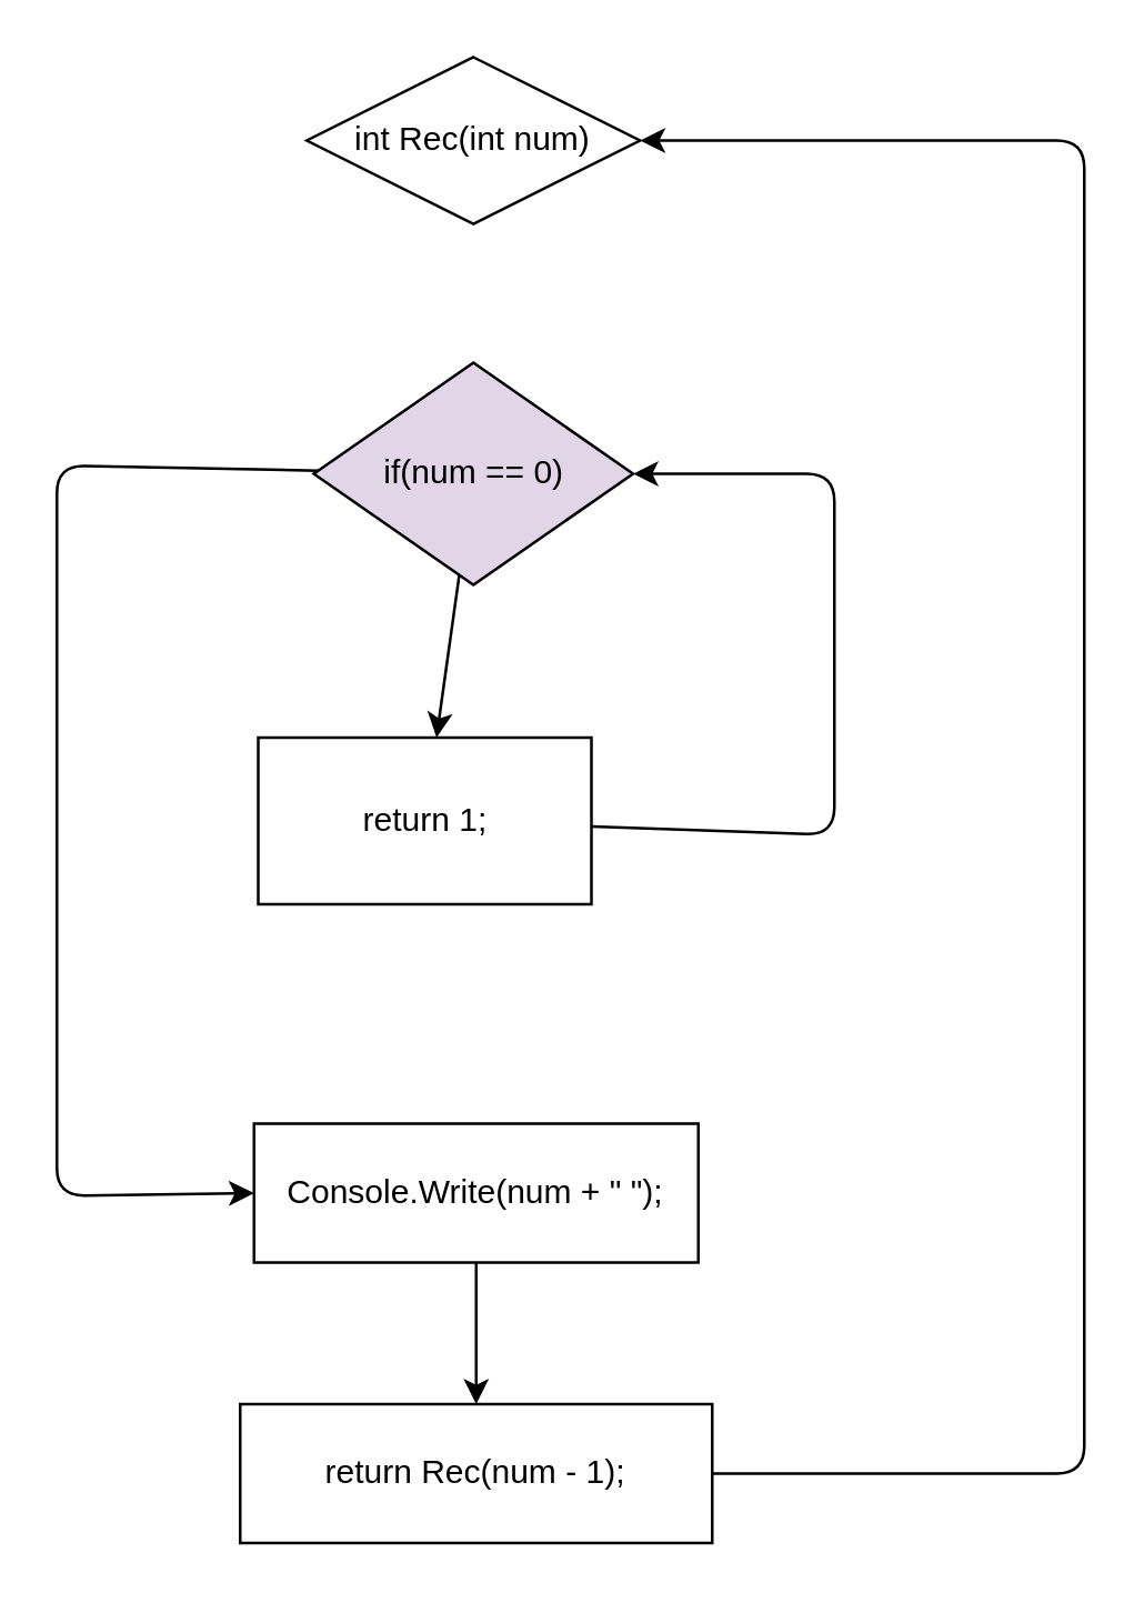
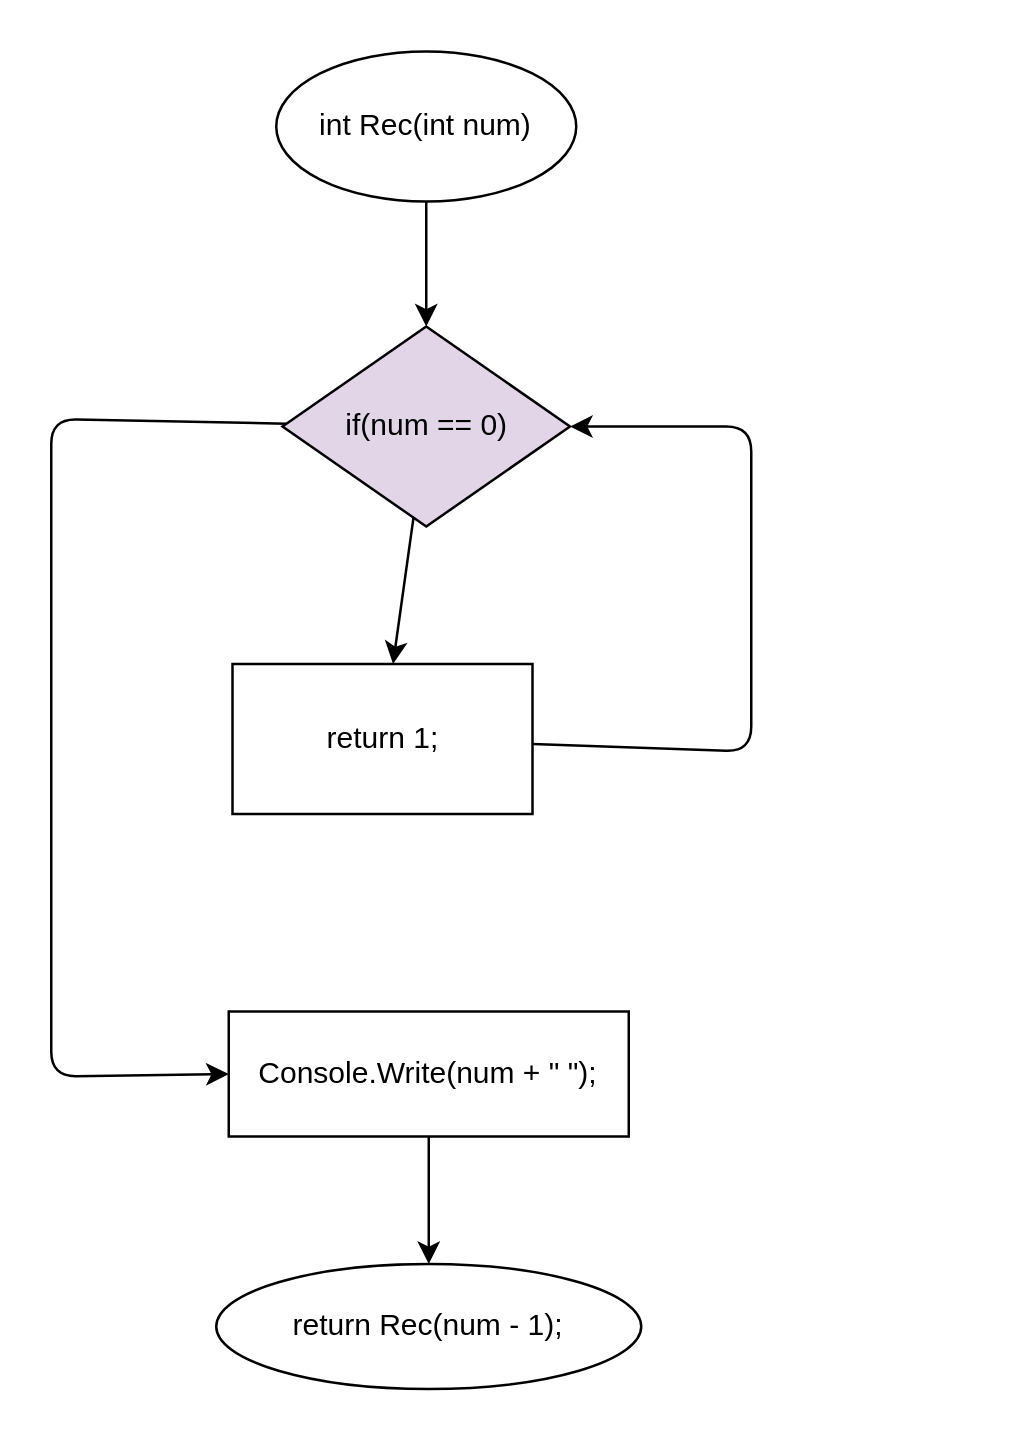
  <mxCell id="0" />
  <mxCell id="1" parent="0" />
- <mxCell id="3" value="int Rec(int num)" style="rhombus;whiteSpace=wrap;html=1;" vertex="1" parent="1"><mxGeometry x="110" y="20" width="120" height="60" as="geometry" /></mxCell>
+ <mxCell id="2" value="" style="edgeStyle=none;html=1;" edge="1" parent="1" source="3" target="6"><mxGeometry relative="1" as="geometry" /></mxCell>
+ <mxCell id="3" value="int Rec(int num)" style="ellipse;whiteSpace=wrap;html=1;" vertex="1" parent="1"><mxGeometry x="110" y="20" width="120" height="60" as="geometry" /></mxCell>
  <mxCell id="4" value="" style="edgeStyle=none;html=1;" edge="1" parent="1" source="6" target="8"><mxGeometry relative="1" as="geometry" /></mxCell>
  <mxCell id="5" value="" style="edgeStyle=none;html=1;entryX=0;entryY=0.5;entryDx=0;entryDy=0;" edge="1" parent="1" source="6" target="12"><mxGeometry relative="1" as="geometry"><mxPoint x="70" y="400" as="targetPoint" /><Array as="points"><mxPoint x="20" y="167" /><mxPoint x="20" y="430" /></Array></mxGeometry></mxCell>
  <mxCell id="6" value="if(num == 0)" style="rhombus;whiteSpace=wrap;html=1;fillColor=#e1d5e7;" vertex="1" parent="1"><mxGeometry x="112.5" y="130" width="115" height="80" as="geometry" /></mxCell>
  <mxCell id="7" style="edgeStyle=none;html=1;entryX=1;entryY=0.5;entryDx=0;entryDy=0;" edge="1" parent="1" source="8" target="6"><mxGeometry relative="1" as="geometry"><Array as="points"><mxPoint x="300" y="300" /><mxPoint x="300" y="170" /></Array></mxGeometry></mxCell>
  <mxCell id="8" value="return 1;" style="whiteSpace=wrap;html=1;" vertex="1" parent="1"><mxGeometry x="92.5" y="265" width="120" height="60" as="geometry" /></mxCell>
- <mxCell id="9" style="edgeStyle=none;html=1;entryX=1;entryY=0.5;entryDx=0;entryDy=0;" edge="1" parent="1" source="10" target="3"><mxGeometry relative="1" as="geometry"><Array as="points"><mxPoint x="390" y="530" /><mxPoint x="390" y="50" /></Array></mxGeometry></mxCell>
- <mxCell id="10" value="return Rec(num - 1);" style="whiteSpace=wrap;html=1;" vertex="1" parent="1"><mxGeometry x="86" y="505" width="170" height="50" as="geometry" /></mxCell>
+ <mxCell id="10" value="return Rec(num - 1);" style="ellipse;whiteSpace=wrap;html=1;" vertex="1" parent="1"><mxGeometry x="86" y="505" width="170" height="50" as="geometry" /></mxCell>
  <mxCell id="11" style="edgeStyle=none;html=1;entryX=0.5;entryY=0;entryDx=0;entryDy=0;" edge="1" parent="1" source="12" target="10"><mxGeometry relative="1" as="geometry" /></mxCell>
  <mxCell id="12" value="Console.Write(num + &quot; &quot;);" style="whiteSpace=wrap;html=1;" vertex="1" parent="1"><mxGeometry x="91" y="404" width="160" height="50" as="geometry" /></mxCell>
